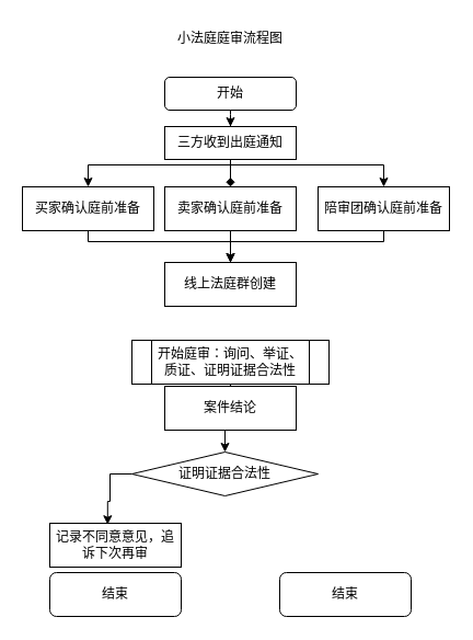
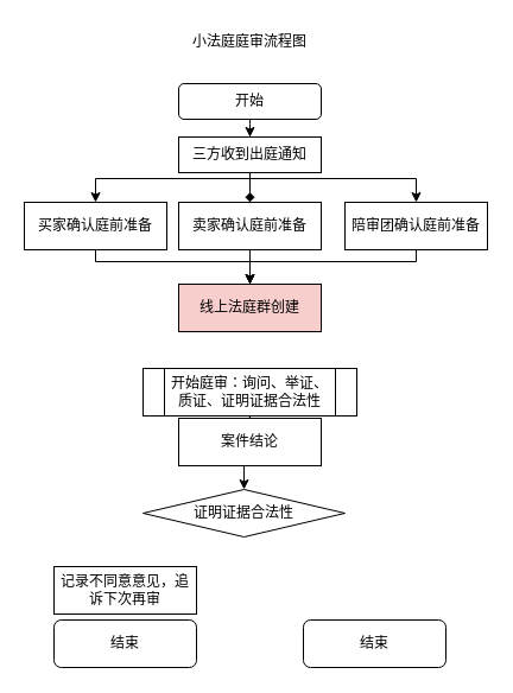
  <mxCell id="0" />
  <mxCell id="1" parent="0" />
  <mxCell id="2" style="edgeStyle=orthogonalEdgeStyle;rounded=0;orthogonalLoop=1;jettySize=auto;html=1;entryX=0.5;entryY=0;entryDx=0;entryDy=0;dashed=1;" edge="1" parent="1" source="3" target="8"><mxGeometry relative="1" as="geometry" /></mxCell>
  <mxCell id="3" value="开始" style="rounded=1;whiteSpace=wrap;html=1;" vertex="1" parent="1"><mxGeometry x="150" y="70" width="120" height="30" as="geometry" /></mxCell>
  <mxCell id="4" value="小法庭庭审流程图" style="text;html=1;strokeColor=none;fillColor=none;align=center;verticalAlign=middle;whiteSpace=wrap;rounded=0;" vertex="1" parent="1"><mxGeometry x="145" y="20" width="130" height="30" as="geometry" /></mxCell>
  <mxCell id="5" style="edgeStyle=orthogonalEdgeStyle;rounded=0;orthogonalLoop=1;jettySize=auto;html=1;entryX=0.5;entryY=0;entryDx=0;entryDy=0;" edge="1" parent="1" source="8" target="12"><mxGeometry relative="1" as="geometry"><Array as="points"><mxPoint x="210" y="150" /><mxPoint x="80" y="150" /></Array></mxGeometry></mxCell>
  <mxCell id="6" style="edgeStyle=orthogonalEdgeStyle;rounded=0;orthogonalLoop=1;jettySize=auto;html=1;entryX=0.5;entryY=0;entryDx=0;entryDy=0;endArrow=diamond;" edge="1" parent="1" source="8" target="10"><mxGeometry relative="1" as="geometry" /></mxCell>
  <mxCell id="7" style="edgeStyle=orthogonalEdgeStyle;rounded=0;orthogonalLoop=1;jettySize=auto;html=1;" edge="1" parent="1" source="8" target="14"><mxGeometry relative="1" as="geometry"><Array as="points"><mxPoint x="210" y="150" /><mxPoint x="350" y="150" /></Array></mxGeometry></mxCell>
  <mxCell id="8" value="三方收到出庭通知" style="rounded=0;whiteSpace=wrap;html=1;" vertex="1" parent="1"><mxGeometry x="150" y="115" width="120" height="30" as="geometry" /></mxCell>
  <mxCell id="9" style="edgeStyle=orthogonalEdgeStyle;rounded=0;orthogonalLoop=1;jettySize=auto;html=1;entryX=0.5;entryY=0;entryDx=0;entryDy=0;" edge="1" parent="1" source="10" target="15"><mxGeometry relative="1" as="geometry" /></mxCell>
  <mxCell id="10" value="卖家确认庭前准备" style="rounded=0;whiteSpace=wrap;html=1;" vertex="1" parent="1"><mxGeometry x="150" y="170" width="120" height="40" as="geometry" /></mxCell>
  <mxCell id="11" style="edgeStyle=orthogonalEdgeStyle;rounded=0;orthogonalLoop=1;jettySize=auto;html=1;entryX=0.5;entryY=0;entryDx=0;entryDy=0;" edge="1" parent="1" source="12" target="15"><mxGeometry relative="1" as="geometry"><Array as="points"><mxPoint x="80" y="220" /><mxPoint x="210" y="220" /></Array></mxGeometry></mxCell>
  <mxCell id="12" value="买家确认庭前准备" style="rounded=0;whiteSpace=wrap;html=1;" vertex="1" parent="1"><mxGeometry x="20" y="170" width="120" height="40" as="geometry" /></mxCell>
  <mxCell id="13" style="edgeStyle=orthogonalEdgeStyle;rounded=0;orthogonalLoop=1;jettySize=auto;html=1;entryX=0.5;entryY=0;entryDx=0;entryDy=0;" edge="1" parent="1" source="14" target="15"><mxGeometry relative="1" as="geometry"><Array as="points"><mxPoint x="350" y="220" /><mxPoint x="210" y="220" /></Array></mxGeometry></mxCell>
  <mxCell id="14" value="陪审团确认庭前准备" style="rounded=0;whiteSpace=wrap;html=1;" vertex="1" parent="1"><mxGeometry x="290" y="170" width="120" height="40" as="geometry" /></mxCell>
- <mxCell id="15" value="线上法庭群创建" style="rounded=0;whiteSpace=wrap;html=1;" vertex="1" parent="1"><mxGeometry x="150" y="239" width="120" height="40" as="geometry" /></mxCell>
+ <mxCell id="15" value="线上法庭群创建" style="rounded=0;whiteSpace=wrap;html=1;fillColor=#f8cecc;" vertex="1" parent="1"><mxGeometry x="150" y="239" width="120" height="40" as="geometry" /></mxCell>
  <mxCell id="16" style="edgeStyle=orthogonalEdgeStyle;rounded=0;orthogonalLoop=1;jettySize=auto;html=1;" edge="1" parent="1" source="17" target="19"><mxGeometry relative="1" as="geometry" /></mxCell>
  <mxCell id="17" value="开始庭审：询问、举证、质证、证明证据合法性" style="shape=process;whiteSpace=wrap;html=1;backgroundOutline=1;" vertex="1" parent="1"><mxGeometry x="120" y="310" width="180" height="40" as="geometry" /></mxCell>
  <mxCell id="18" style="edgeStyle=orthogonalEdgeStyle;rounded=0;orthogonalLoop=1;jettySize=auto;html=1;entryX=0.5;entryY=0;entryDx=0;entryDy=0;" edge="1" parent="1"><mxGeometry relative="1" as="geometry"><mxPoint x="210" y="392" as="sourcePoint" /><mxPoint x="205" y="412" as="targetPoint" /></mxGeometry></mxCell>
  <mxCell id="19" value="案件结论" style="rounded=0;whiteSpace=wrap;html=1;" vertex="1" parent="1"><mxGeometry x="150" y="352" width="120" height="40" as="geometry" /></mxCell>
- <mxCell id="20" style="edgeStyle=orthogonalEdgeStyle;rounded=0;orthogonalLoop=1;jettySize=auto;html=1;entryX=0.44;entryY=0.03;entryDx=0;entryDy=0;entryPerimeter=0;" edge="1" parent="1" source="21" target="22"><mxGeometry relative="1" as="geometry"><Array as="points"><mxPoint x="100" y="432" /><mxPoint x="100" y="457" /><mxPoint x="98" y="457" /></Array></mxGeometry></mxCell>
  <mxCell id="21" value="证明证据合法性" style="rhombus;whiteSpace=wrap;html=1;" vertex="1" parent="1"><mxGeometry x="120" y="412" width="170" height="40" as="geometry" /></mxCell>
  <mxCell id="22" value="记录不同意意见，追诉下次再审" style="rounded=0;whiteSpace=wrap;html=1;" vertex="1" parent="1"><mxGeometry x="45" y="477" width="120" height="40" as="geometry" /></mxCell>
  <mxCell id="23" value="结束" style="rounded=1;whiteSpace=wrap;html=1;" vertex="1" parent="1"><mxGeometry x="255" y="522" width="120" height="40" as="geometry" /></mxCell>
  <mxCell id="24" value="结束" style="rounded=1;whiteSpace=wrap;html=1;" vertex="1" parent="1"><mxGeometry x="45" y="522" width="120" height="40" as="geometry" /></mxCell>
